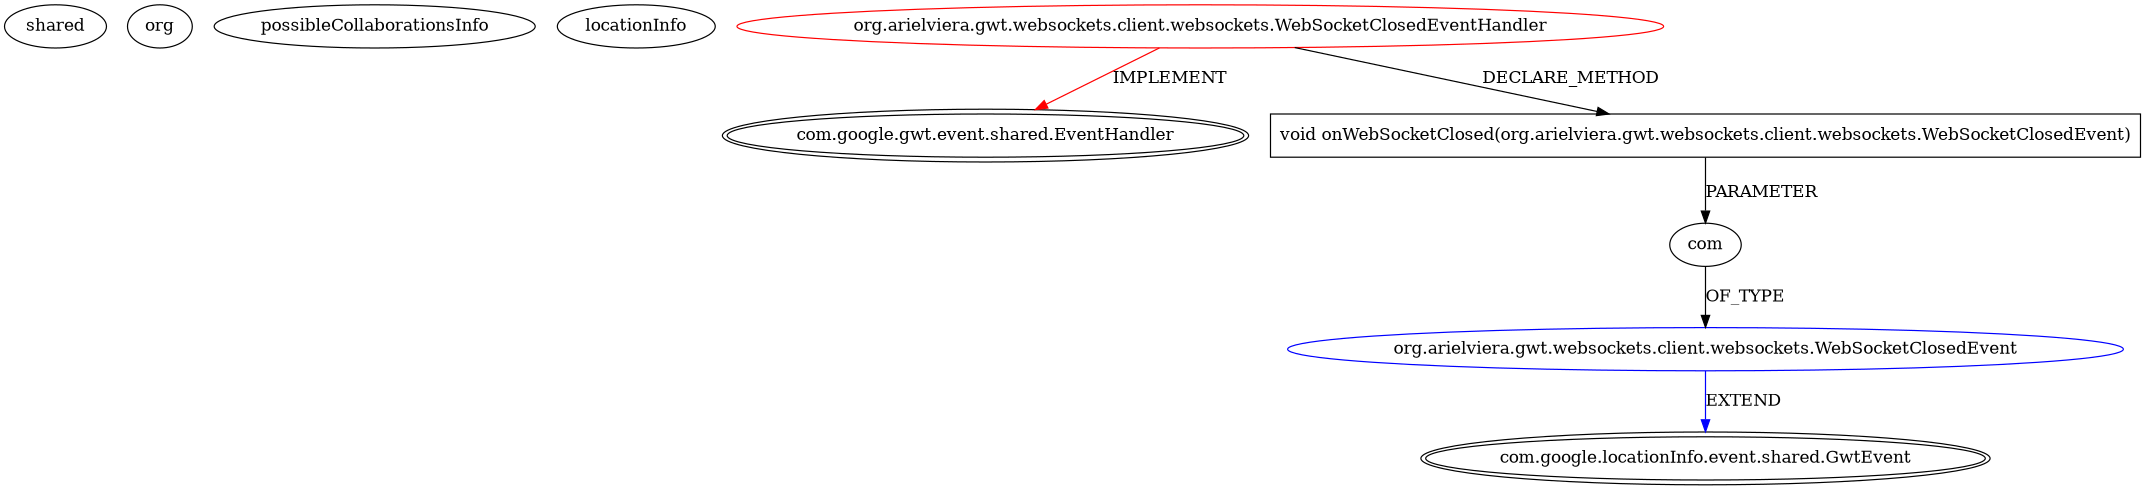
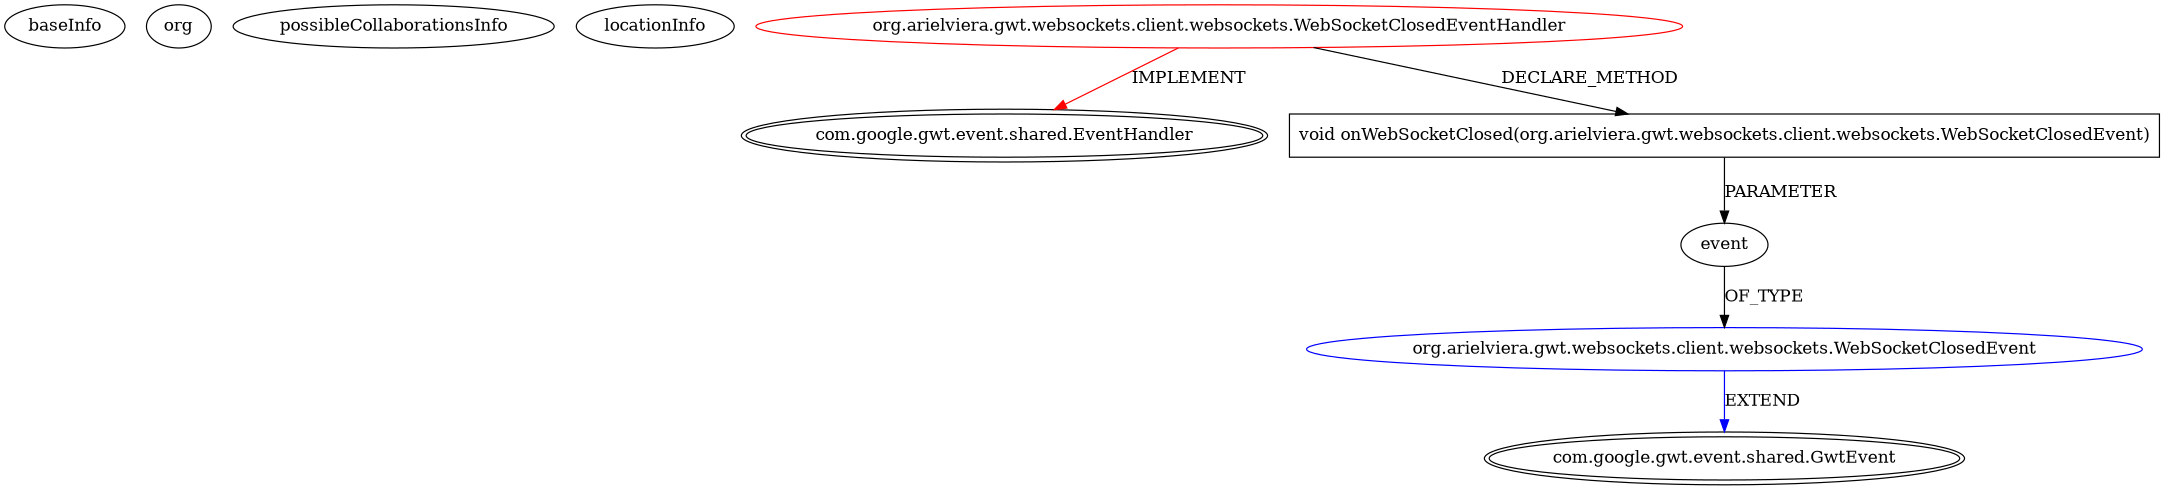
  digraph {
-   baseInfo [category=extension_graph graphId=784 isAnonymous=false possibleRelation=true label=shared]
+   baseInfo [category=extension_graph graphId=784 isAnonymous=false possibleRelation=true]
    n2 [0="com.google.gwt.event.shared.EventHandler" label=org]
    possibleCollaborationsInfo [0="784~CLIENT_METHOD_DECLARATION-PARAMETER_DECLARATION-~com.google.gwt.event.shared.EventHandler ~com.google.gwt.event.shared.GwtEvent ~false~false"]
    locationInfo [contextSignature=WebSocketClosedEventHandler filePath="/aviera-websockets-gwtready/websockets-gwtready-master/src/org/arielviera/gwt/websockets/client/websockets/WebSocketClosedEventHandler.java" graphId=784 projectName="aviera-websockets-gwtready"]
    n5 [color=red isFrameworkType=false label="org.arielviera.gwt.websockets.client.websockets.WebSocketClosedEventHandler" vertexType=ROOT_CLIENT_CLASS_DECLARATION]
    n6 [isFrameworkType=true label="com.google.gwt.event.shared.EventHandler" peripheries=2 vertexType=FRAMEWORK_INTERFACE_TYPE]
    n7 [isFrameworkType=false label="void onWebSocketClosed(org.arielviera.gwt.websockets.client.websockets.WebSocketClosedEvent)" shape=box vertexType=CLIENT_METHOD_DECLARATION]
-   n8 [isFrameworkType=false label=com vertexType=PARAMETER_DECLARATION]
+   n8 [isFrameworkType=false label=event vertexType=PARAMETER_DECLARATION]
    n9 [color=blue isFrameworkType=false label="org.arielviera.gwt.websockets.client.websockets.WebSocketClosedEvent" vertexType=REFERENCE_CLIENT_CLASS_DECLARATION]
-   n10 [isFrameworkType=true label="com.google.locationInfo.event.shared.GwtEvent" peripheries=2 vertexType=FRAMEWORK_CLASS_TYPE]
+   n10 [isFrameworkType=true label="com.google.gwt.event.shared.GwtEvent" peripheries=2 vertexType=FRAMEWORK_CLASS_TYPE]
    n5 -> n6 [color=red label=IMPLEMENT]
    n5 -> n7 [label=DECLARE_METHOD]
    n7 -> n8 [label=PARAMETER]
    n8 -> n9 [label=OF_TYPE]
    n9 -> n10 [color=blue label=EXTEND]
  }
